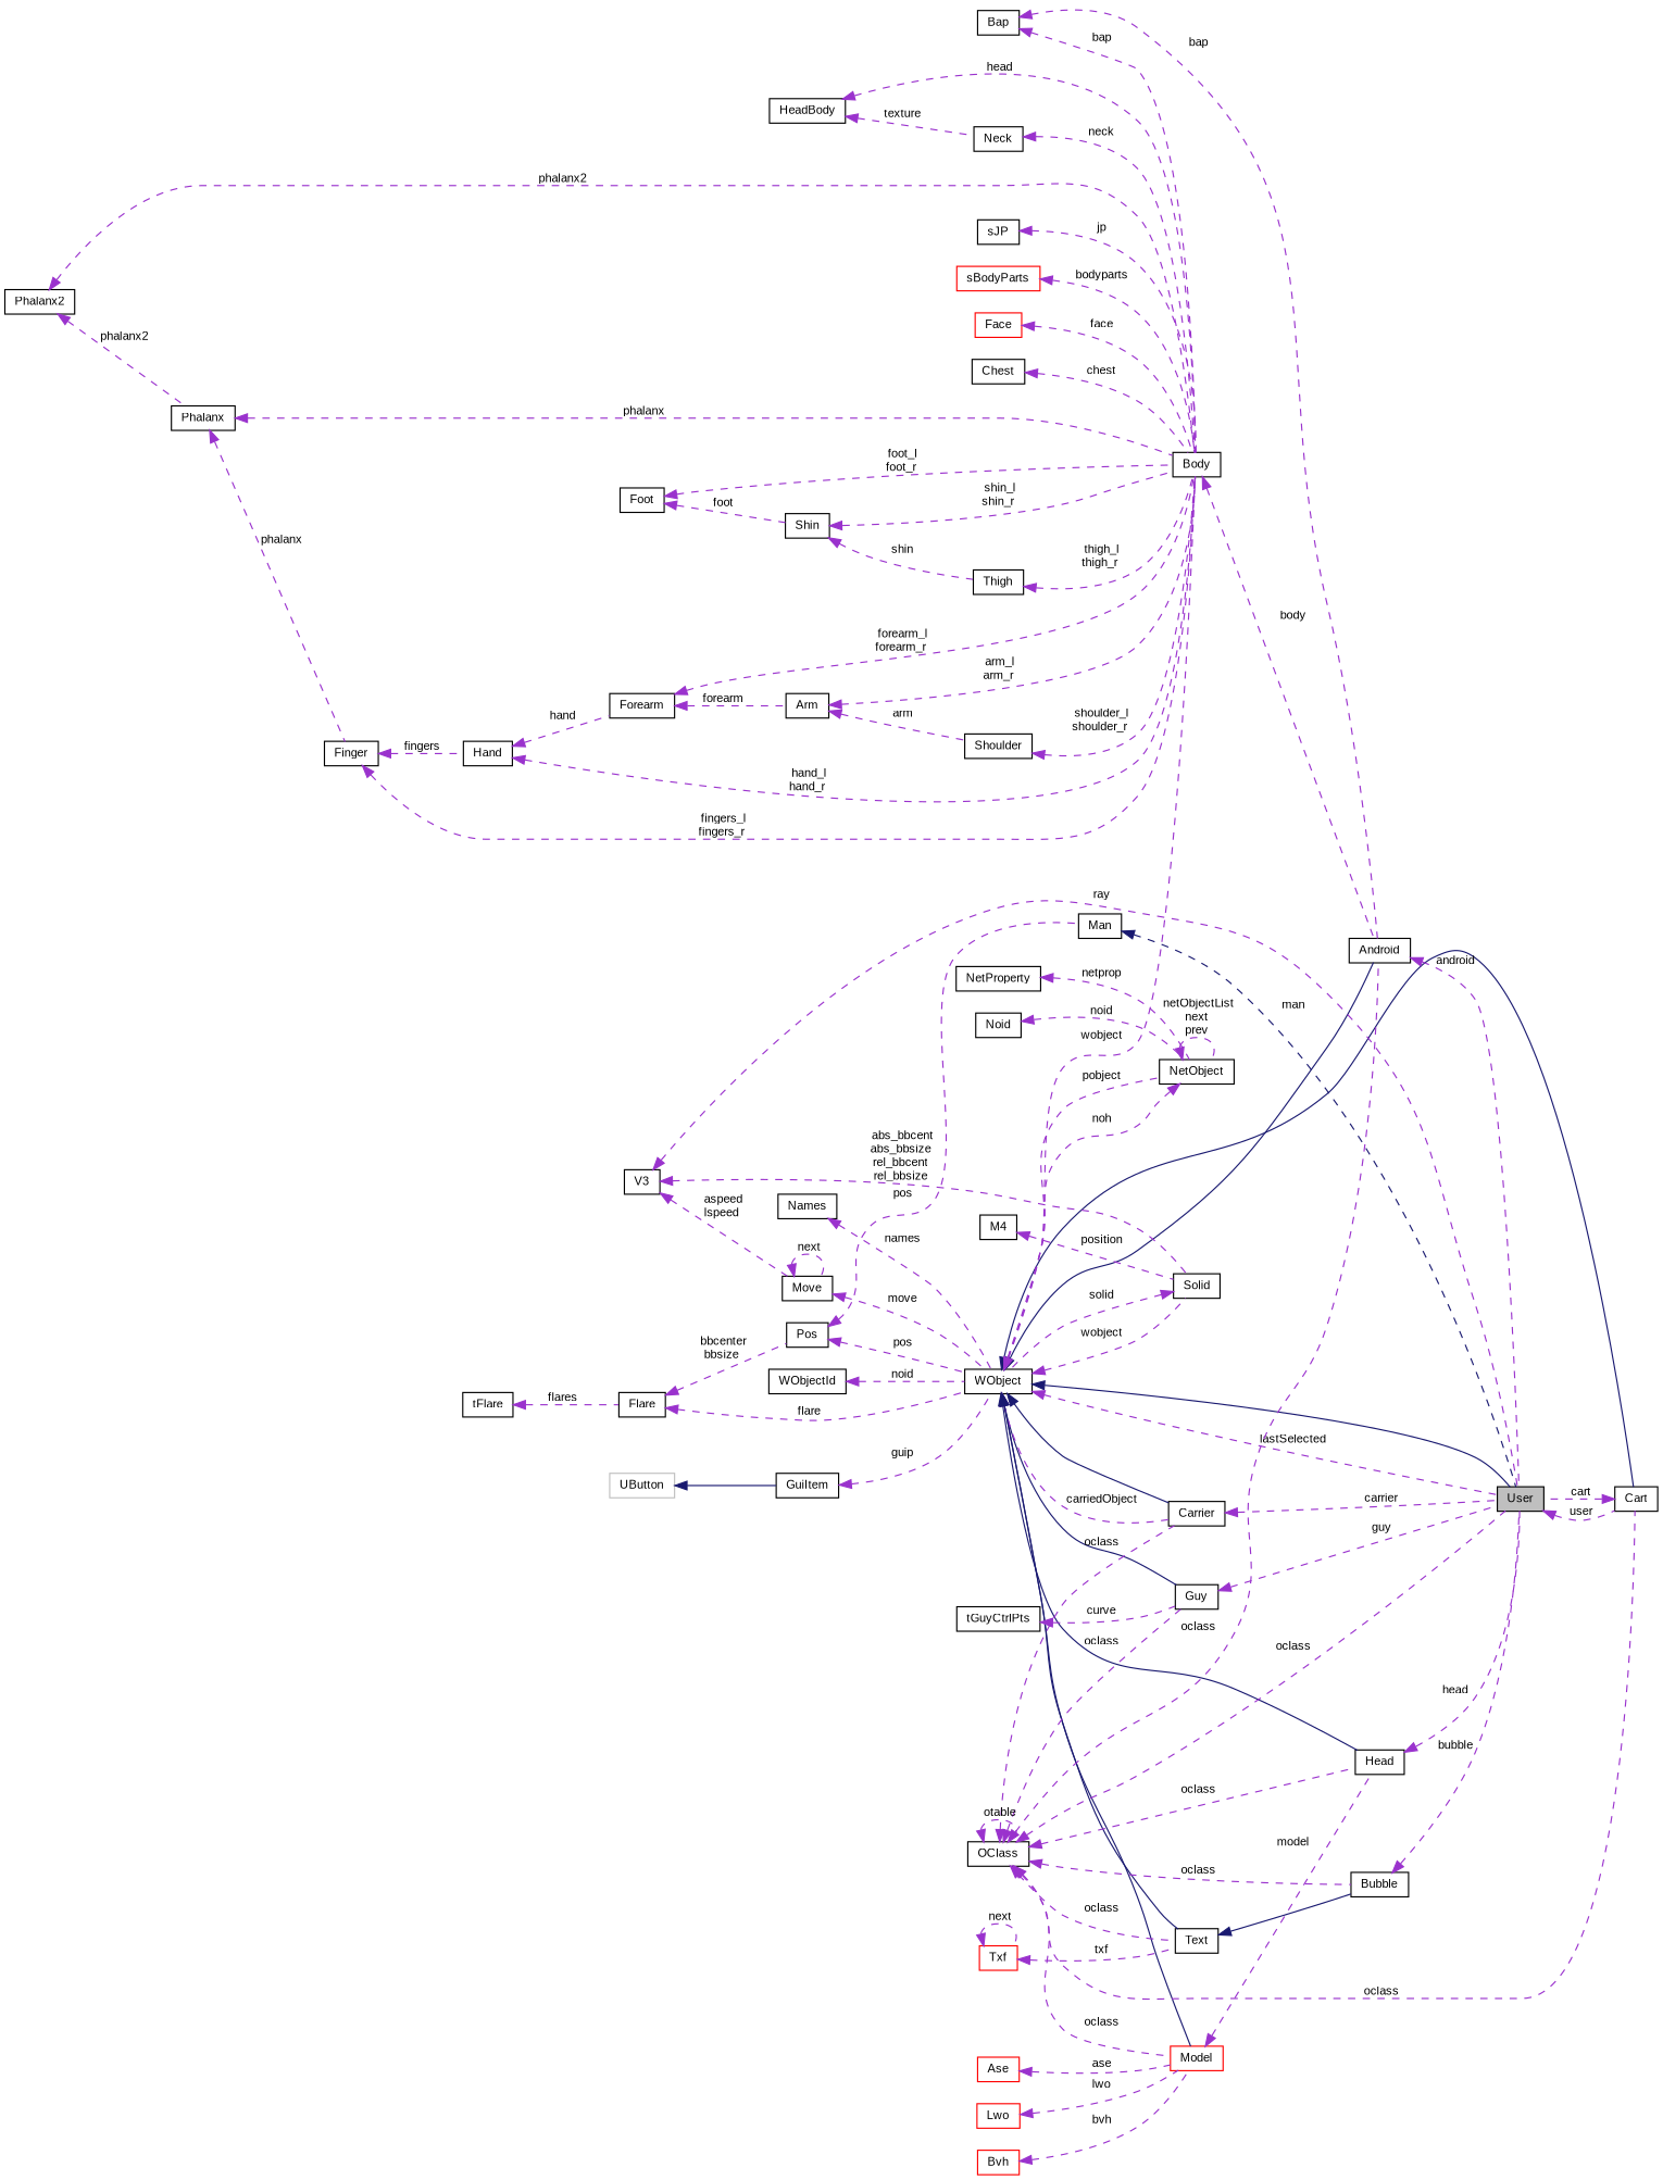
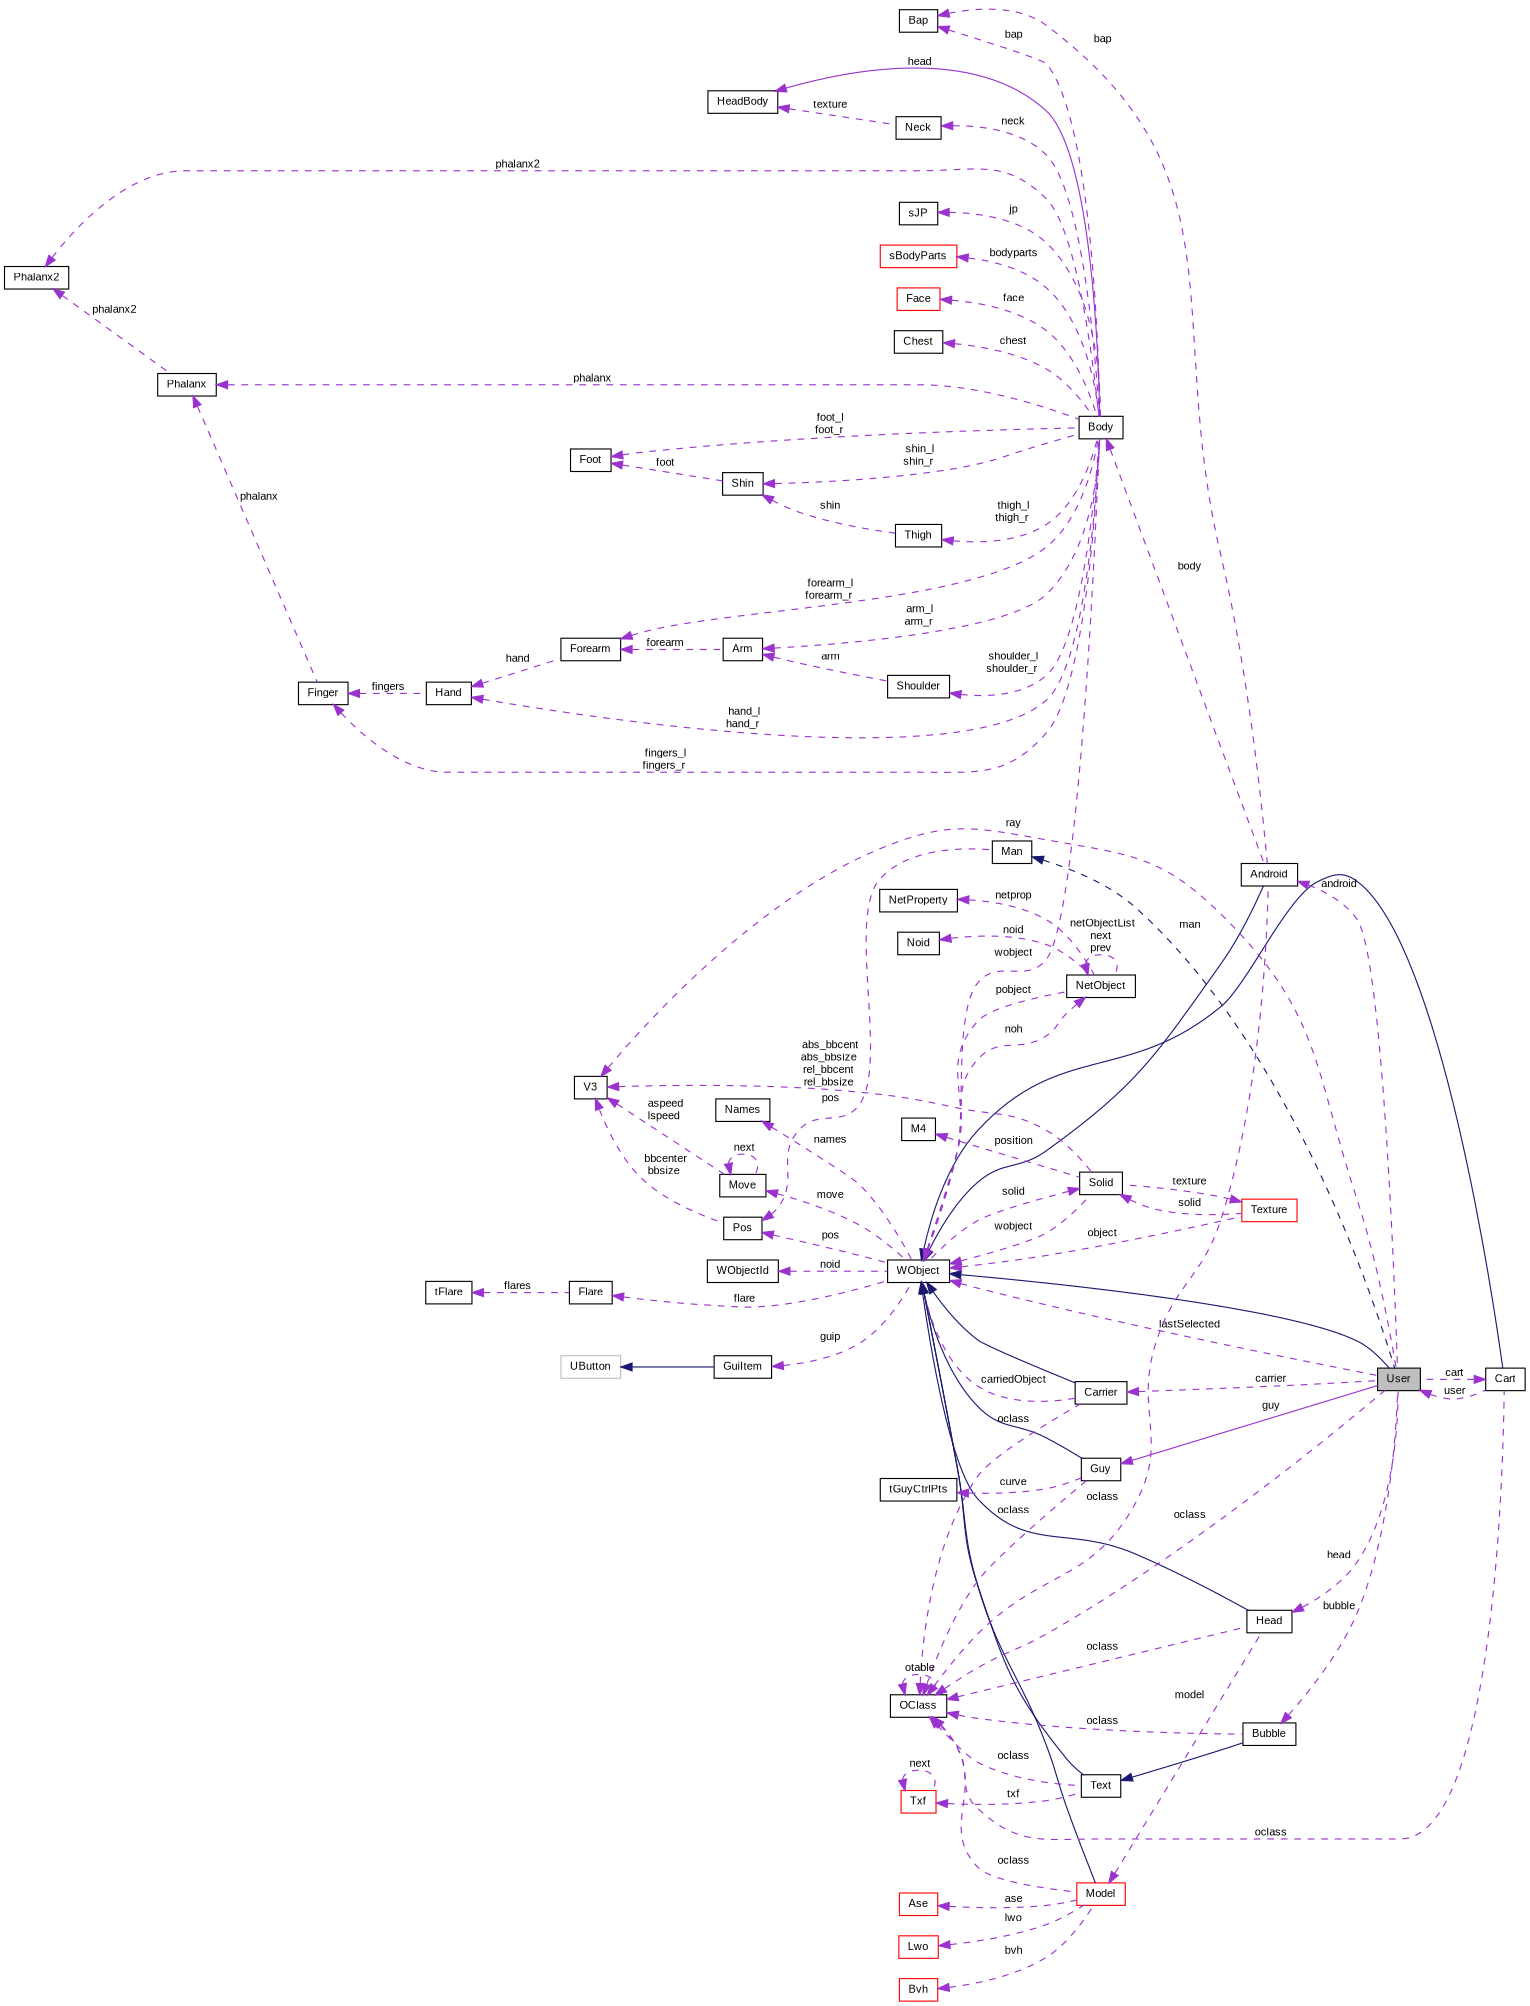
  digraph {
    fontname="Liberation Sans"
    rankdir=LR
    node [color=black fontname="Liberation Sans" fontsize=10 shape=record]
    edge [color=darkorchid3 dir=back fontname="Liberation Sans" fontsize=10 labelfontname=FreeSans labelfontsize=10 style=dashed]
    n1 [fillcolor=grey75 fontcolor=black height=0.2 label=User style=filled width=0.4]
    n2 [height=0.2 label=Cart width=0.4]
    n3 [height=0.2 label=WObject width=0.4]
    n4 [height=0.2 label=NetObject width=0.4]
    n5 [height=0.2 label=Solid width=0.4]
+   n6 [color=red height=0.2 label=Texture width=0.4]
    n7 [height=0.2 label=Android width=0.4]
    n8 [height=0.2 label=Body width=0.4]
    n9 [height=0.2 label=Guy width=0.4]
    n10 [height=0.2 label=Text width=0.4]
    n11 [height=0.2 label=Carrier width=0.4]
    n12 [height=0.2 label=Head width=0.4]
    n13 [color=red height=0.2 label=Model width=0.4]
    n14 [height=0.2 label=Bubble width=0.4]
    n15 [height=0.2 label=Move width=0.4]
    n16 [height=0.2 label=V3 width=0.4]
    n17 [height=0.2 label=Pos width=0.4]
    n18 [height=0.2 label=Man width=0.4]
    n19 [height=0.2 label=Names width=0.4]
    n20 [height=0.2 label=WObjectId width=0.4]
    n21 [height=0.2 label=NetProperty width=0.4]
    n22 [height=0.2 label=Noid width=0.4]
    n23 [height=0.2 label=M4 width=0.4]
    n24 [height=0.2 label=GuiItem width=0.4]
    n25 [color=grey75 height=0.2 label=UButton width=0.4]
    n26 [height=0.2 label=Flare width=0.4]
    n27 [height=0.2 label=tFlare width=0.4]
    n28 [height=0.2 label=OClass width=0.4]
    n29 [height=0.2 label=Bap width=0.4]
    n30 [height=0.2 label=Thigh width=0.4]
    n31 [height=0.2 label=Shin width=0.4]
    n32 [height=0.2 label=Foot width=0.4]
    n33 [height=0.2 label=sJP width=0.4]
    n34 [color=red height=0.2 label=sBodyParts width=0.4]
    n35 [height=0.2 label=Phalanx2 width=0.4]
    n36 [height=0.2 label=Phalanx width=0.4]
    n37 [height=0.2 label=Finger width=0.4]
    n38 [height=0.2 label=Hand width=0.4]
    n39 [height=0.2 label=Forearm width=0.4]
    n40 [height=0.2 label=HeadBody width=0.4]
    n41 [height=0.2 label=Neck width=0.4]
    n42 [height=0.2 label=Arm width=0.4]
    n43 [height=0.2 label=Shoulder width=0.4]
    n44 [color=red height=0.2 label=Face width=0.4]
    n45 [height=0.2 label=Chest width=0.4]
    n46 [height=0.2 label=tGuyCtrlPts width=0.4]
    n47 [color=red height=0.2 label=Txf width=0.4]
    n48 [color=red height=0.2 label=Ase width=0.4]
    n49 [color=red height=0.2 label=Lwo width=0.4]
    n50 [color=red height=0.2 label=Bvh width=0.4]
    n1 -> n2 [label=" user"]
    n2 -> n1 [label=" cart"]
    n3 -> n1 [color=midnightblue style=solid]
    n3 -> n1 [label=" lastSelected"]
    n3 -> n2 [color=midnightblue style=solid]
    n3 -> n4 [label=" pobject"]
    n3 -> n5 [label=" wobject"]
+   n3 -> n6 [label=" object"]
    n3 -> n7 [color=midnightblue style=solid]
    n3 -> n8 [label=" wobject"]
    n3 -> n9 [color=midnightblue style=solid]
    n3 -> n10 [color=midnightblue style=solid]
    n3 -> n11 [color=midnightblue style=solid]
    n3 -> n11 [label=" carriedObject"]
    n3 -> n12 [color=midnightblue style=solid]
    n3 -> n13 [color=midnightblue style=solid]
    n4 -> n3 [label=" noh"]
    n4 -> n4 [label=" netObjectList\nnext\nprev"]
    n5 -> n3 [label=" solid"]
+   n5 -> n6 [label=" solid"]
+   n6 -> n5 [label=" texture"]
    n7 -> n1 [label=" android"]
    n8 -> n7 [label=" body"]
-   n9 -> n1 [label=" guy"]
+   n9 -> n1 [label=" guy" style=solid]
    n10 -> n14 [color=midnightblue style=solid]
    n11 -> n1 [label=" carrier"]
    n12 -> n1 [label=" head"]
    n13 -> n12 [label=" model"]
    n14 -> n1 [label=" bubble"]
    n15 -> n3 [label=" move"]
    n15 -> n15 [label=" next"]
    n16 -> n1 [label=" ray"]
    n16 -> n5 [label=" abs_bbcent\nabs_bbsize\nrel_bbcent\nrel_bbsize"]
    n16 -> n15 [label=" aspeed\nlspeed"]
-   n26 -> n17 [label=" bbcenter\nbbsize"]
+   n16 -> n17 [label=" bbcenter\nbbsize"]
    n17 -> n3 [label=" pos"]
    n17 -> n18 [label=" pos"]
    n18 -> n1 [color=midnightblue label=" man"]
    n19 -> n3 [label=" names"]
    n20 -> n3 [label=" noid"]
    n21 -> n4 [label=" netprop"]
    n22 -> n4 [label=" noid"]
    n23 -> n5 [label=" position"]
    n24 -> n3 [label=" guip"]
    n25 -> n24 [color=midnightblue style=solid]
    n26 -> n3 [label=" flare"]
    n27 -> n26 [label=" flares"]
    n28 -> n1 [label=" oclass"]
    n28 -> n2 [label=" oclass"]
    n28 -> n7 [label=" oclass"]
    n28 -> n9 [label=" oclass"]
    n28 -> n10 [label=" oclass"]
    n28 -> n11 [label=" oclass"]
    n28 -> n12 [label=" oclass"]
    n28 -> n13 [label=" oclass"]
    n28 -> n14 [label=" oclass"]
    n28 -> n28 [label=" otable"]
    n29 -> n7 [label=" bap"]
    n29 -> n8 [label=" bap"]
    n30 -> n8 [label=" thigh_l\nthigh_r"]
    n31 -> n8 [label=" shin_l\nshin_r"]
    n31 -> n30 [label=" shin"]
    n32 -> n8 [label=" foot_l\nfoot_r"]
    n32 -> n31 [label=" foot"]
    n33 -> n8 [label=" jp"]
    n34 -> n8 [label=" bodyparts"]
    n35 -> n8 [label=" phalanx2"]
    n35 -> n36 [label=" phalanx2"]
    n36 -> n8 [label=" phalanx"]
    n36 -> n37 [label=" phalanx"]
    n37 -> n8 [label=" fingers_l\nfingers_r"]
    n37 -> n38 [label=" fingers"]
    n38 -> n8 [label=" hand_l\nhand_r"]
    n38 -> n39 [label=" hand"]
    n39 -> n8 [label=" forearm_l\nforearm_r"]
    n39 -> n42 [label=" forearm"]
-   n40 -> n8 [label=" head"]
+   n40 -> n8 [label=" head" style=solid]
    n40 -> n41 [label=" texture"]
    n41 -> n8 [label=" neck"]
    n42 -> n8 [label=" arm_l\narm_r"]
    n42 -> n43 [label=" arm"]
    n43 -> n8 [label=" shoulder_l\nshoulder_r"]
    n44 -> n8 [label=" face"]
    n45 -> n8 [label=" chest"]
    n46 -> n9 [label=" curve"]
    n47 -> n10 [label=" txf"]
    n47 -> n47 [label=" next"]
    n48 -> n13 [label=" ase"]
    n49 -> n13 [label=" lwo"]
    n50 -> n13 [label=" bvh"]
  }
